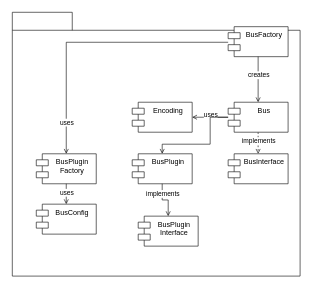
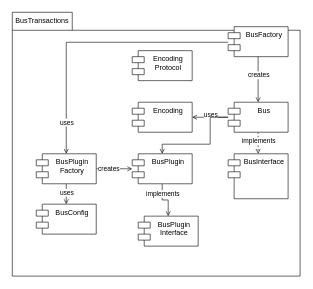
  <mxCell id="0" />
  <mxCell id="1" parent="0" />
  <mxCell id="2" value="" style="group" vertex="1" connectable="0" parent="1"><mxGeometry x="20" y="20" width="480" height="440" as="geometry" /></mxCell>
  <mxCell id="3" value="" style="shape=folder;fontStyle=1;spacingTop=10;tabWidth=100;tabHeight=30;tabPosition=left;html=1;" parent="2" vertex="1"><mxGeometry width="480" height="440" as="geometry" /></mxCell>
  <mxCell id="4" value="BusFactory" style="shape=module;align=left;spacingLeft=20;align=center;verticalAlign=top;" parent="2" vertex="1"><mxGeometry x="360" y="24" width="100" height="50" as="geometry" /></mxCell>
- <mxCell id="5" value="BusInterface" style="shape=module;align=left;spacingLeft=20;align=center;verticalAlign=top;" parent="2" vertex="1"><mxGeometry x="360" y="236" width="100" height="50" as="geometry" /></mxCell>
+ <mxCell id="5" value="BusInterface" style="shape=module;align=left;spacingLeft=20;align=center;verticalAlign=top;" parent="2" vertex="1"><mxGeometry x="360" y="236" width="100" height="75" as="geometry" /></mxCell>
  <mxCell id="6" style="edgeStyle=orthogonalEdgeStyle;rounded=0;orthogonalLoop=1;jettySize=auto;html=1;dashed=1;endArrow=open;endFill=0;" parent="2" source="8" target="5" edge="1"><mxGeometry relative="1" as="geometry" /></mxCell>
  <mxCell id="7" value="implements" style="edgeLabel;html=1;align=center;verticalAlign=middle;resizable=0;points=[];" parent="6" vertex="1" connectable="0"><mxGeometry x="0.204" y="-4" relative="1" as="geometry"><mxPoint x="4" y="-4" as="offset" /></mxGeometry></mxCell>
  <mxCell id="8" value="Bus" style="shape=module;align=left;spacingLeft=20;align=center;verticalAlign=top;" parent="2" vertex="1"><mxGeometry x="360" y="150" width="100" height="50" as="geometry" /></mxCell>
  <mxCell id="9" style="edgeStyle=orthogonalEdgeStyle;rounded=0;orthogonalLoop=1;jettySize=auto;html=1;endArrow=open;endFill=0;" parent="2" source="4" target="8" edge="1"><mxGeometry relative="1" as="geometry" /></mxCell>
  <mxCell id="10" value="creates" style="edgeLabel;html=1;align=center;verticalAlign=middle;resizable=0;points=[];" parent="9" vertex="1" connectable="0"><mxGeometry x="-0.169" y="1" relative="1" as="geometry"><mxPoint x="-1" y="-2" as="offset" /></mxGeometry></mxCell>
  <mxCell id="11" value="Encoding" style="shape=module;align=left;spacingLeft=20;align=center;verticalAlign=top;" vertex="1" parent="2"><mxGeometry x="200" y="150" width="100" height="50" as="geometry" /></mxCell>
  <mxCell id="12" style="edgeStyle=orthogonalEdgeStyle;rounded=0;orthogonalLoop=1;jettySize=auto;html=1;entryX=1;entryY=0.5;entryDx=0;entryDy=0;endArrow=open;endFill=0;" edge="1" parent="2" source="8" target="11"><mxGeometry relative="1" as="geometry" /></mxCell>
  <mxCell id="13" value="uses" style="edgeLabel;html=1;align=center;verticalAlign=middle;resizable=0;points=[];" vertex="1" connectable="0" parent="12"><mxGeometry x="0.26" relative="1" as="geometry"><mxPoint x="8" y="-5" as="offset" /></mxGeometry></mxCell>
+ <mxCell id="14" value="Encoding&#10;Protocol" style="shape=module;align=left;spacingLeft=20;align=center;verticalAlign=top;" vertex="1" parent="2"><mxGeometry x="200" y="64" width="100" height="50" as="geometry" /></mxCell>
  <mxCell id="15" value="BusPlugin" style="shape=module;align=left;spacingLeft=20;align=center;verticalAlign=top;" vertex="1" parent="2"><mxGeometry x="200" y="236" width="100" height="50" as="geometry" /></mxCell>
  <mxCell id="16" style="edgeStyle=orthogonalEdgeStyle;rounded=0;orthogonalLoop=1;jettySize=auto;html=1;endArrow=open;endFill=0;" edge="1" parent="2" source="8" target="15"><mxGeometry relative="1" as="geometry"><Array as="points"><mxPoint x="330" y="175" /><mxPoint x="330" y="220" /><mxPoint x="250" y="220" /></Array></mxGeometry></mxCell>
  <mxCell id="17" value="BusPlugin&#10;Interface" style="shape=module;align=left;spacingLeft=20;align=center;verticalAlign=top;" vertex="1" parent="2"><mxGeometry x="210" y="340" width="100" height="50" as="geometry" /></mxCell>
  <mxCell id="18" style="edgeStyle=orthogonalEdgeStyle;rounded=0;orthogonalLoop=1;jettySize=auto;html=1;endArrow=open;endFill=0;" edge="1" parent="2" source="15" target="17"><mxGeometry relative="1" as="geometry" /></mxCell>
  <mxCell id="19" value="implements" style="edgeLabel;html=1;align=center;verticalAlign=middle;resizable=0;points=[];" vertex="1" connectable="0" parent="18"><mxGeometry x="-0.756" relative="1" as="geometry"><mxPoint y="8" as="offset" /></mxGeometry></mxCell>
+ <mxCell id="20" style="edgeStyle=orthogonalEdgeStyle;rounded=0;orthogonalLoop=1;jettySize=auto;html=1;endArrow=open;endFill=0;" edge="1" parent="2" source="22" target="15"><mxGeometry relative="1" as="geometry" /></mxCell>
+ <mxCell id="21" value="creates" style="edgeLabel;html=1;align=center;verticalAlign=middle;resizable=0;points=[];" vertex="1" connectable="0" parent="20"><mxGeometry x="-0.757" y="1" relative="1" as="geometry"><mxPoint x="13" y="1" as="offset" /></mxGeometry></mxCell>
  <mxCell id="22" value="BusPlugin&#10;Factory" style="shape=module;align=left;spacingLeft=20;align=center;verticalAlign=top;" vertex="1" parent="2"><mxGeometry x="40" y="236" width="100" height="50" as="geometry" /></mxCell>
  <mxCell id="23" style="edgeStyle=orthogonalEdgeStyle;rounded=0;orthogonalLoop=1;jettySize=auto;html=1;endArrow=open;endFill=0;" edge="1" parent="2" source="4" target="22"><mxGeometry relative="1" as="geometry"><Array as="points"><mxPoint x="410" y="50" /><mxPoint x="90" y="50" /></Array></mxGeometry></mxCell>
  <mxCell id="24" value="uses" style="edgeLabel;html=1;align=center;verticalAlign=middle;resizable=0;points=[];" vertex="1" connectable="0" parent="23"><mxGeometry x="0.769" relative="1" as="geometry"><mxPoint as="offset" /></mxGeometry></mxCell>
  <mxCell id="25" value="BusConfig" style="shape=module;align=left;spacingLeft=20;align=center;verticalAlign=top;" vertex="1" parent="2"><mxGeometry x="40" y="320" width="100" height="50" as="geometry" /></mxCell>
  <mxCell id="26" style="edgeStyle=orthogonalEdgeStyle;rounded=0;orthogonalLoop=1;jettySize=auto;html=1;endArrow=open;endFill=0;" edge="1" parent="2" source="22" target="25"><mxGeometry relative="1" as="geometry" /></mxCell>
  <mxCell id="27" value="uses" style="edgeLabel;html=1;align=center;verticalAlign=middle;resizable=0;points=[];" vertex="1" connectable="0" parent="26"><mxGeometry x="-0.805" relative="1" as="geometry"><mxPoint y="10" as="offset" /></mxGeometry></mxCell>
+ <mxCell id="28" value="BusTransactions" style="text;html=1;strokeColor=none;fillColor=none;align=center;verticalAlign=middle;whiteSpace=wrap;rounded=0;" vertex="1" parent="2"><mxGeometry width="100" height="30" as="geometry" /></mxCell>
